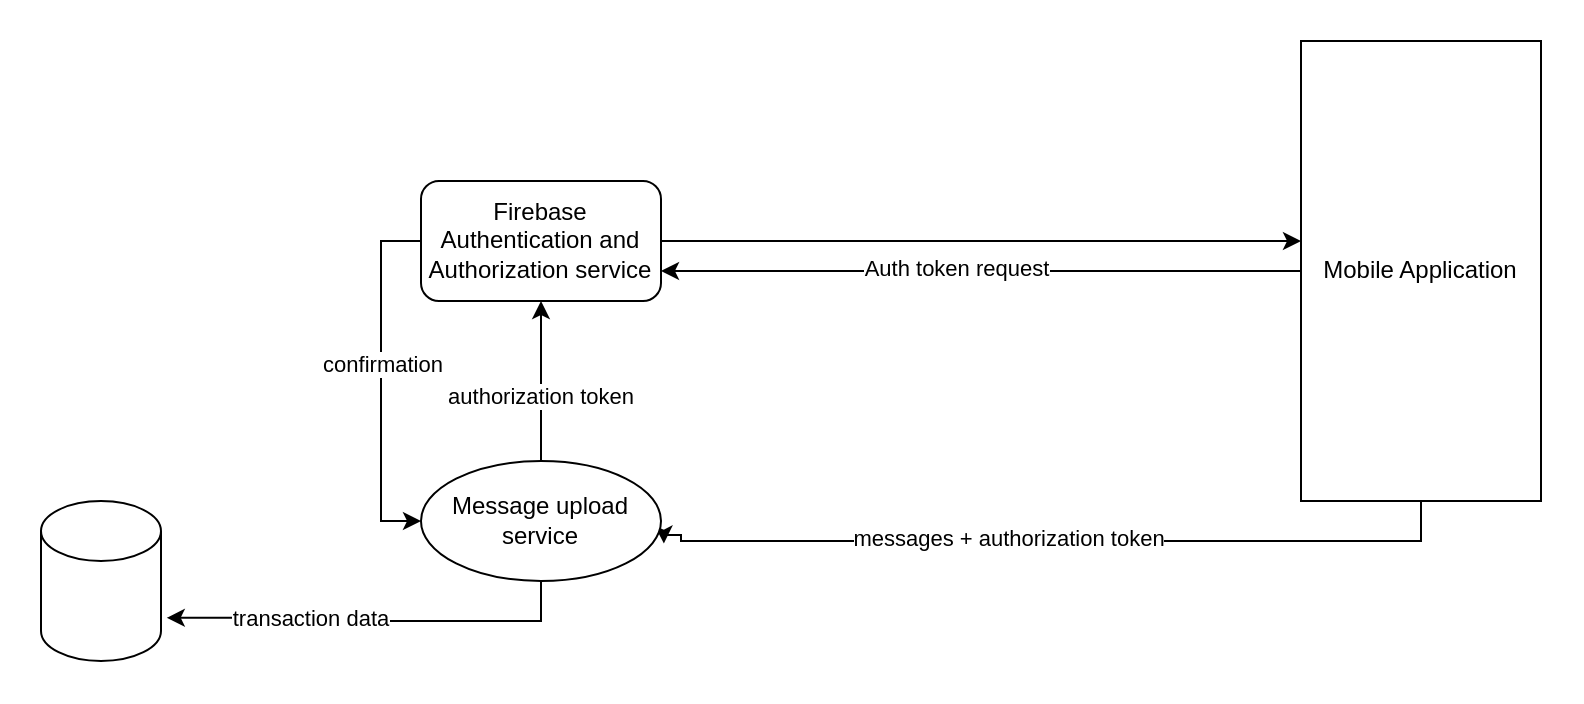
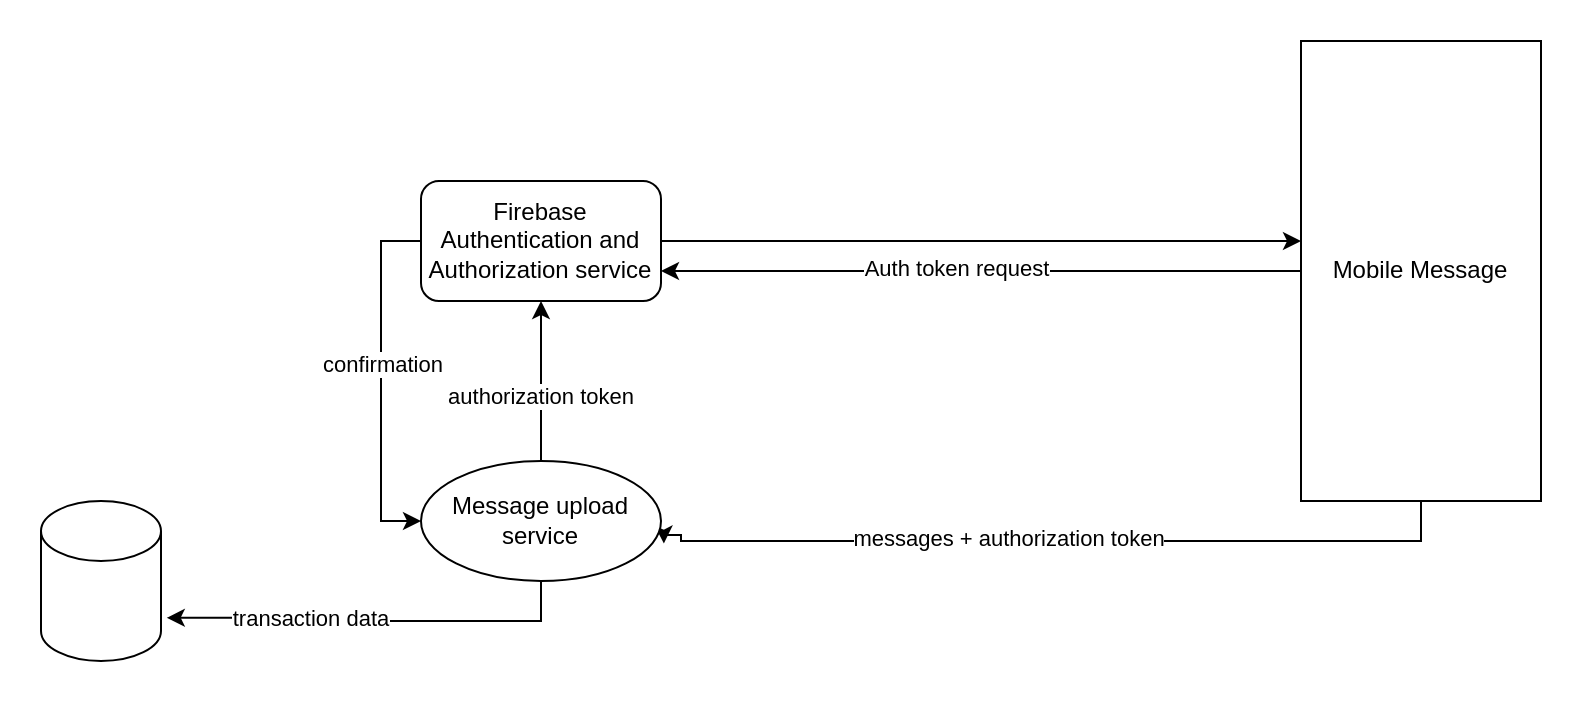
  <mxCell id="0" />
  <mxCell id="1" parent="0" />
  <mxCell id="2" style="edgeStyle=orthogonalEdgeStyle;rounded=0;orthogonalLoop=1;jettySize=auto;html=1;entryX=1.012;entryY=0.688;entryDx=0;entryDy=0;entryPerimeter=0;" parent="1" source="6" target="15" edge="1"><mxGeometry relative="1" as="geometry"><Array as="points"><mxPoint x="710" y="270" /><mxPoint x="340" y="270" /><mxPoint x="340" y="267" /><mxPoint x="331" y="267" /></Array></mxGeometry></mxCell>
  <mxCell id="3" value="messages + authorization token" style="edgeLabel;html=1;align=center;verticalAlign=middle;resizable=0;points=[];" parent="2" vertex="1" connectable="0"><mxGeometry x="0.117" y="-2" relative="1" as="geometry"><mxPoint as="offset" /></mxGeometry></mxCell>
  <mxCell id="4" style="edgeStyle=orthogonalEdgeStyle;rounded=0;orthogonalLoop=1;jettySize=auto;html=1;entryX=1;entryY=0.75;entryDx=0;entryDy=0;" parent="1" source="6" target="10" edge="1"><mxGeometry relative="1" as="geometry" /></mxCell>
  <mxCell id="5" value="Auth token request" style="edgeLabel;html=1;align=center;verticalAlign=middle;resizable=0;points=[];" parent="4" vertex="1" connectable="0"><mxGeometry x="0.08" y="-2" relative="1" as="geometry"><mxPoint as="offset" /></mxGeometry></mxCell>
- <mxCell id="6" value="Mobile Application" style="rounded=0;whiteSpace=wrap;html=1;" parent="1" vertex="1"><mxGeometry x="650" y="20" width="120" height="230" as="geometry" /></mxCell>
+ <mxCell id="6" value="Mobile Message" style="rounded=0;whiteSpace=wrap;html=1;" parent="1" vertex="1"><mxGeometry x="650" y="20" width="120" height="230" as="geometry" /></mxCell>
  <mxCell id="7" style="edgeStyle=orthogonalEdgeStyle;rounded=0;orthogonalLoop=1;jettySize=auto;html=1;" parent="1" source="10" edge="1"><mxGeometry relative="1" as="geometry"><mxPoint x="650" y="120" as="targetPoint" /></mxGeometry></mxCell>
  <mxCell id="8" style="edgeStyle=orthogonalEdgeStyle;rounded=0;orthogonalLoop=1;jettySize=auto;html=1;entryX=0;entryY=0.5;entryDx=0;entryDy=0;" parent="1" source="10" target="15" edge="1"><mxGeometry relative="1" as="geometry"><Array as="points"><mxPoint x="190" y="120" /><mxPoint x="190" y="260" /></Array></mxGeometry></mxCell>
  <mxCell id="9" value="confirmation" style="edgeLabel;html=1;align=center;verticalAlign=middle;resizable=0;points=[];" parent="8" vertex="1" connectable="0"><mxGeometry x="-0.097" relative="1" as="geometry"><mxPoint as="offset" /></mxGeometry></mxCell>
  <mxCell id="10" value="Firebase Authentication and Authorization service" style="whiteSpace=wrap;html=1;rounded=1;" parent="1" vertex="1"><mxGeometry x="210" y="90" width="120" height="60" as="geometry" /></mxCell>
  <mxCell id="11" style="edgeStyle=orthogonalEdgeStyle;rounded=0;orthogonalLoop=1;jettySize=auto;html=1;entryX=0.5;entryY=1;entryDx=0;entryDy=0;" parent="1" source="15" target="10" edge="1"><mxGeometry relative="1" as="geometry" /></mxCell>
  <mxCell id="12" value="authorization token" style="edgeLabel;html=1;align=center;verticalAlign=middle;resizable=0;points=[];" parent="11" vertex="1" connectable="0"><mxGeometry x="-0.163" y="1" relative="1" as="geometry"><mxPoint as="offset" /></mxGeometry></mxCell>
  <mxCell id="13" style="edgeStyle=orthogonalEdgeStyle;rounded=0;orthogonalLoop=1;jettySize=auto;html=1;entryX=1.048;entryY=0.73;entryDx=0;entryDy=0;entryPerimeter=0;" parent="1" source="15" target="16" edge="1"><mxGeometry relative="1" as="geometry"><Array as="points"><mxPoint x="270" y="310" /><mxPoint x="185" y="310" /><mxPoint x="185" y="308" /></Array></mxGeometry></mxCell>
  <mxCell id="14" value="transaction data" style="edgeLabel;html=1;align=center;verticalAlign=middle;resizable=0;points=[];" parent="13" vertex="1" connectable="0"><mxGeometry x="0.309" relative="1" as="geometry"><mxPoint as="offset" /></mxGeometry></mxCell>
  <mxCell id="15" value="Message upload service" style="ellipse;whiteSpace=wrap;html=1;" parent="1" vertex="1"><mxGeometry x="210" y="230" width="120" height="60" as="geometry" /></mxCell>
  <mxCell id="16" value="" style="shape=cylinder3;whiteSpace=wrap;html=1;boundedLbl=1;backgroundOutline=1;size=15;" parent="1" vertex="1"><mxGeometry x="20" y="250" width="60" height="80" as="geometry" /></mxCell>
